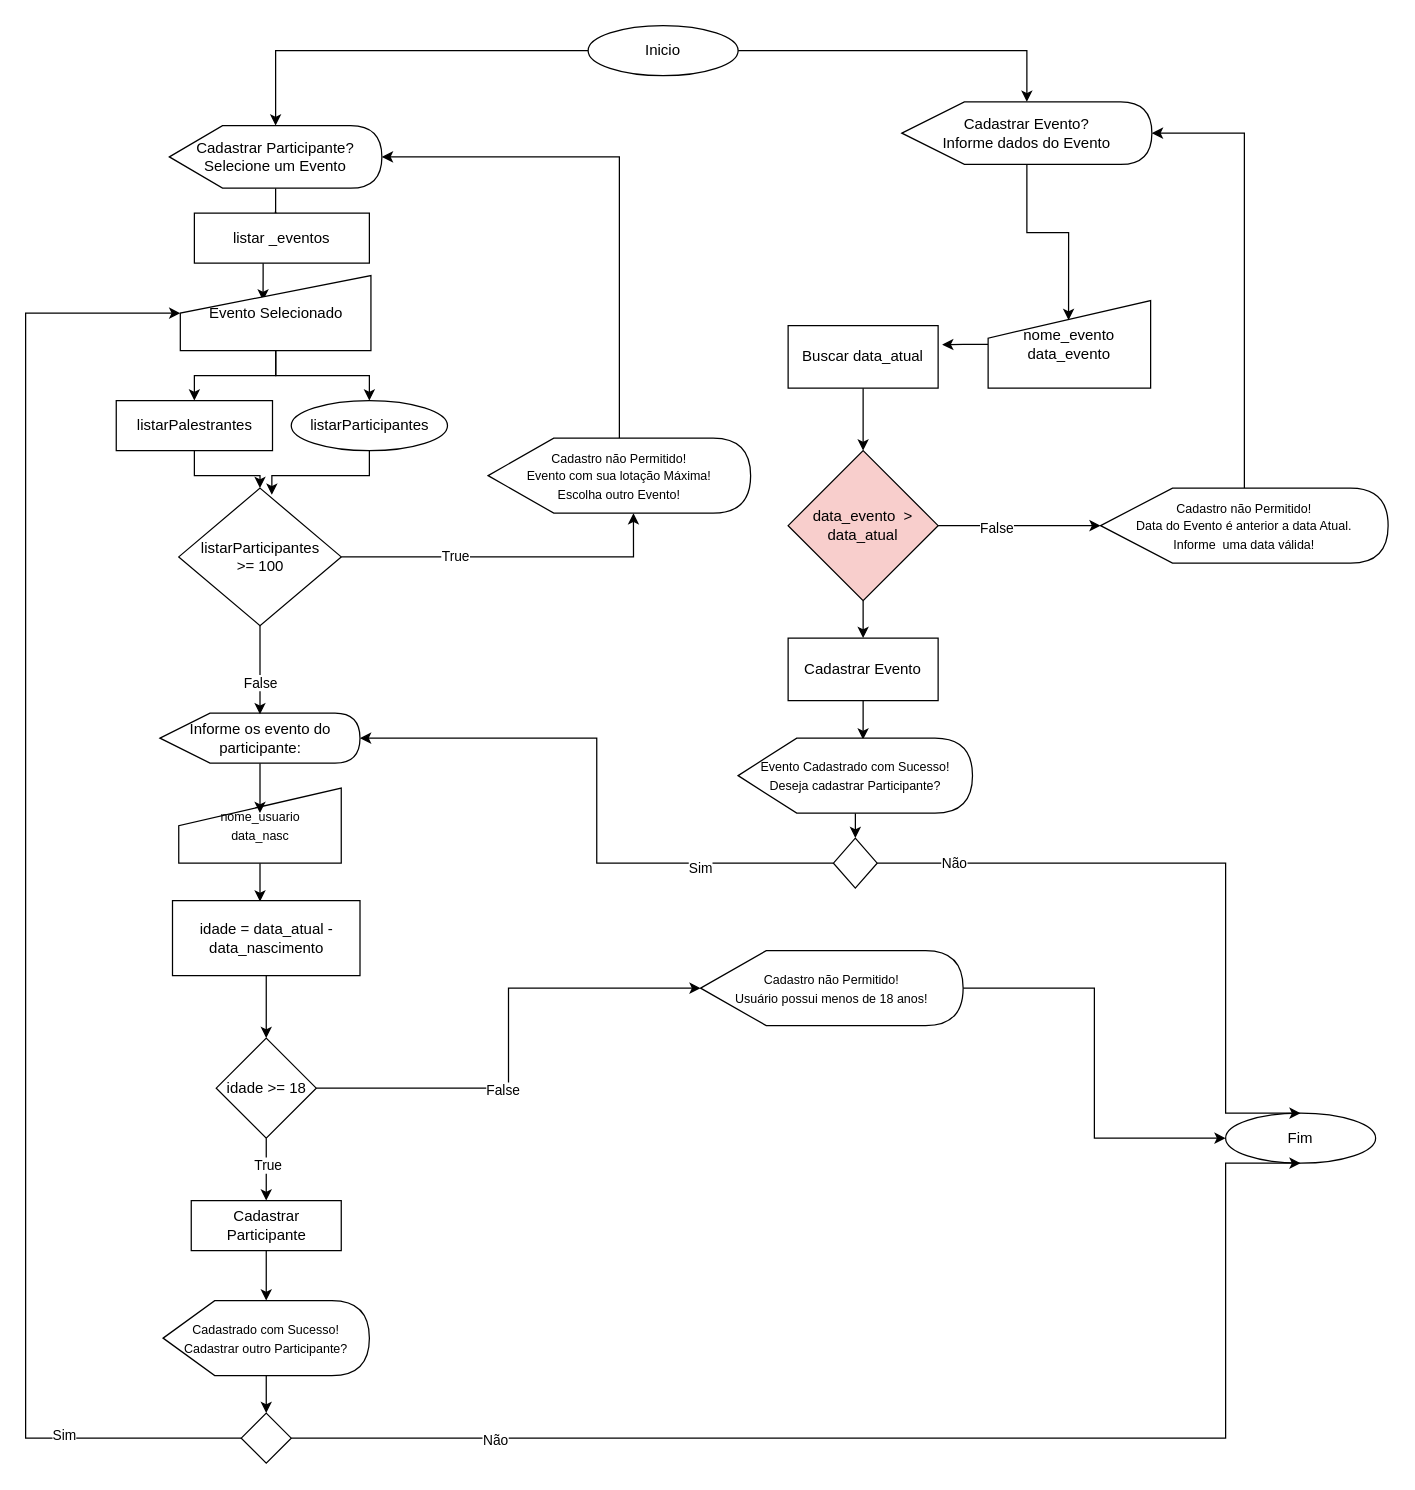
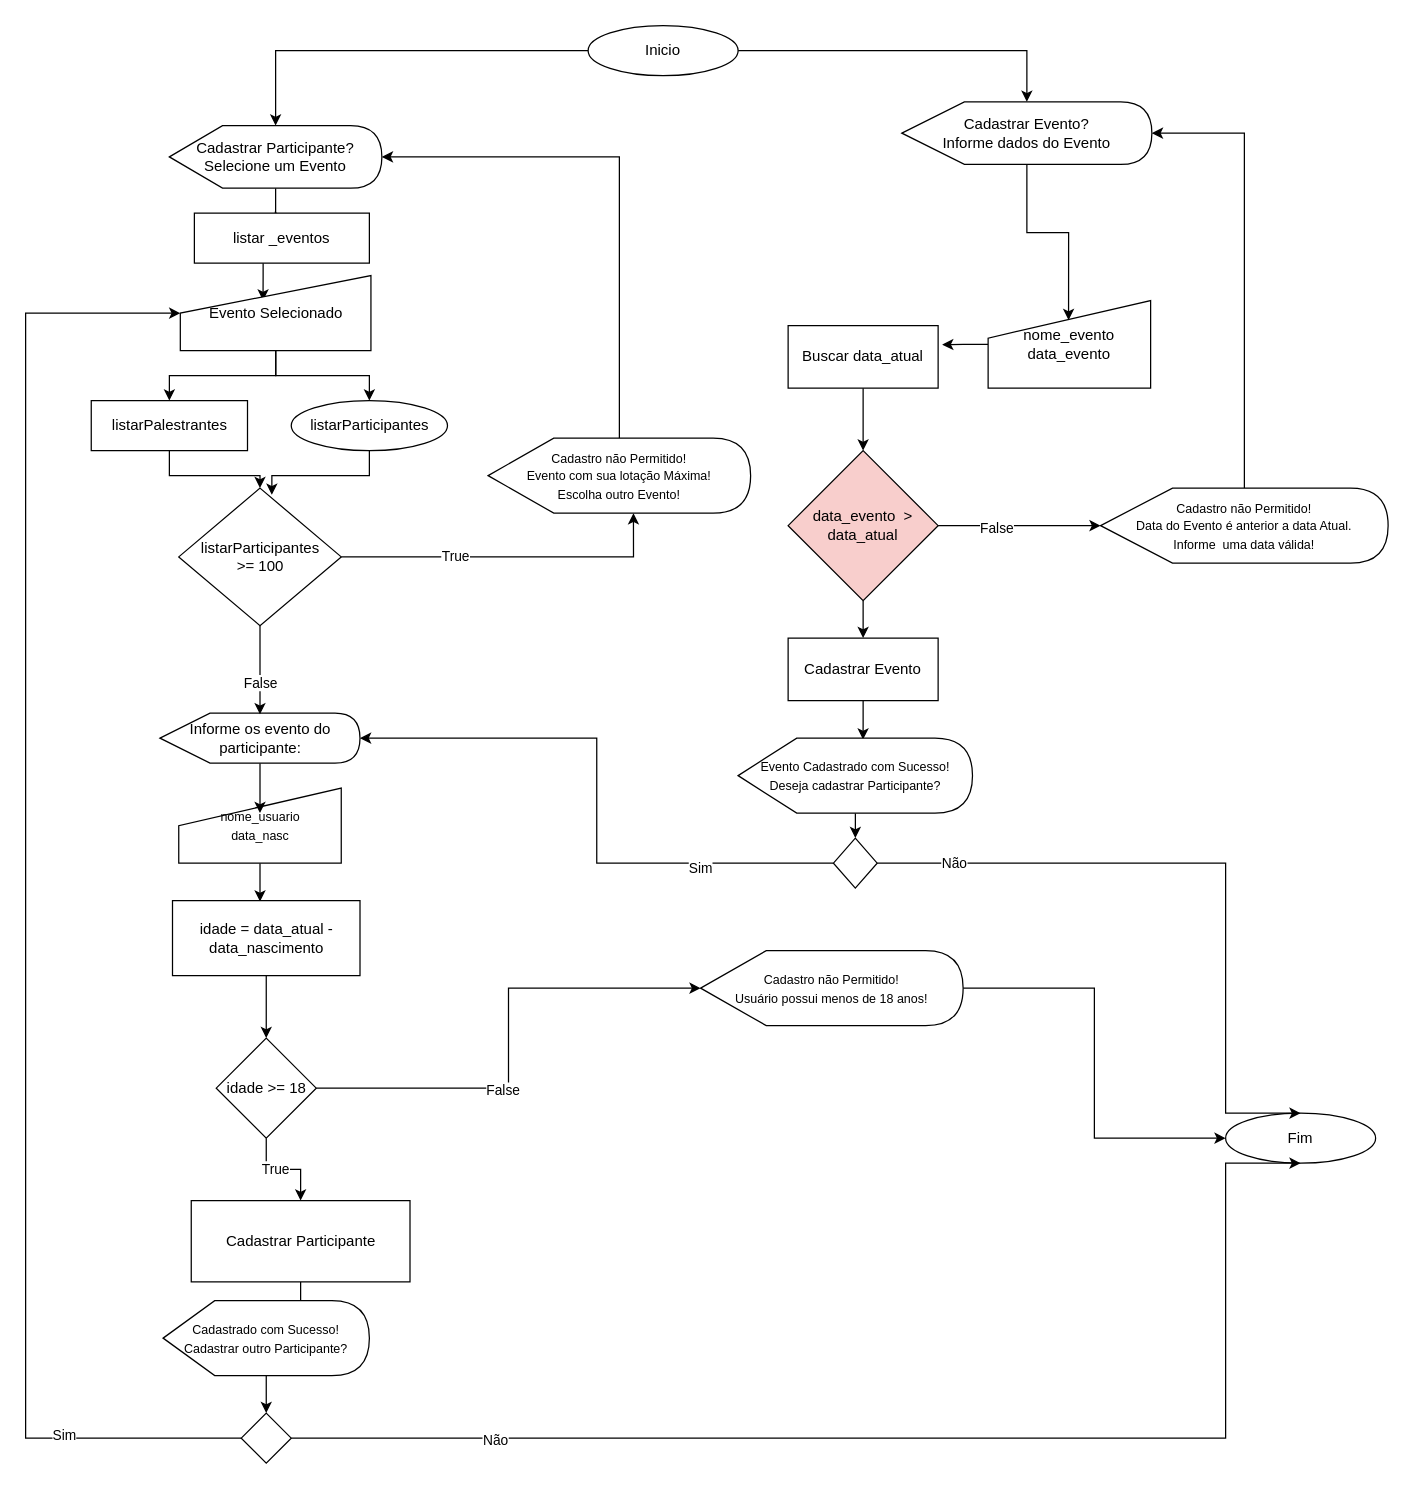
  <mxCell id="0" />
  <mxCell id="1" parent="0" />
  <mxCell id="2" style="edgeStyle=orthogonalEdgeStyle;rounded=0;orthogonalLoop=1;jettySize=auto;html=1;" edge="1" parent="1" source="4" target="46"><mxGeometry relative="1" as="geometry" /></mxCell>
  <mxCell id="3" style="edgeStyle=orthogonalEdgeStyle;rounded=0;orthogonalLoop=1;jettySize=auto;html=1;" edge="1" parent="1" source="4" target="48"><mxGeometry relative="1" as="geometry"><mxPoint x="851.25" y="100" as="targetPoint" /></mxGeometry></mxCell>
  <mxCell id="4" value="Inicio" style="ellipse;whiteSpace=wrap;html=1;" vertex="1" parent="1"><mxGeometry x="470" y="20" width="120" height="40" as="geometry" /></mxCell>
  <mxCell id="5" style="edgeStyle=orthogonalEdgeStyle;rounded=0;orthogonalLoop=1;jettySize=auto;html=1;" edge="1" parent="1" source="9" target="15"><mxGeometry relative="1" as="geometry" /></mxCell>
  <mxCell id="6" value="Text" style="edgeLabel;html=1;align=center;verticalAlign=middle;resizable=0;points=[];" vertex="1" connectable="0" parent="5"><mxGeometry x="-0.244" y="1" relative="1" as="geometry"><mxPoint as="offset" /></mxGeometry></mxCell>
  <mxCell id="7" value="False" style="edgeLabel;html=1;align=center;verticalAlign=middle;resizable=0;points=[];" vertex="1" connectable="0" parent="5"><mxGeometry x="-0.286" y="-1" relative="1" as="geometry"><mxPoint as="offset" /></mxGeometry></mxCell>
  <mxCell id="8" style="edgeStyle=orthogonalEdgeStyle;rounded=0;orthogonalLoop=1;jettySize=auto;html=1;" edge="1" parent="1" source="9" target="44"><mxGeometry relative="1" as="geometry" /></mxCell>
  <mxCell id="9" value="data_evento&amp;nbsp; &amp;gt;&lt;br&gt;data_atual" style="rhombus;whiteSpace=wrap;html=1;fillColor=#f8cecc;" vertex="1" parent="1"><mxGeometry x="630" y="360" width="120" height="120" as="geometry" /></mxCell>
  <mxCell id="10" style="edgeStyle=orthogonalEdgeStyle;rounded=0;orthogonalLoop=1;jettySize=auto;html=1;entryX=0.5;entryY=0;entryDx=0;entryDy=0;" edge="1" parent="1" source="11" target="9"><mxGeometry relative="1" as="geometry" /></mxCell>
  <mxCell id="11" value="Buscar data_atual" style="rounded=0;whiteSpace=wrap;html=1;" vertex="1" parent="1"><mxGeometry x="630" y="260" width="120" height="50" as="geometry" /></mxCell>
  <mxCell id="12" style="edgeStyle=orthogonalEdgeStyle;rounded=0;orthogonalLoop=1;jettySize=auto;html=1;entryX=1.027;entryY=0.304;entryDx=0;entryDy=0;entryPerimeter=0;" edge="1" parent="1" source="13" target="11"><mxGeometry relative="1" as="geometry" /></mxCell>
  <mxCell id="13" value="nome_evento&lt;br&gt;data_evento" style="shape=manualInput;whiteSpace=wrap;html=1;" vertex="1" parent="1"><mxGeometry x="790" y="240" width="130" height="70" as="geometry" /></mxCell>
  <mxCell id="14" style="edgeStyle=orthogonalEdgeStyle;rounded=0;orthogonalLoop=1;jettySize=auto;html=1;entryX=1;entryY=0.5;entryDx=0;entryDy=0;entryPerimeter=0;" edge="1" parent="1" source="15" target="48"><mxGeometry relative="1" as="geometry" /></mxCell>
  <mxCell id="15" value="&lt;font style=&quot;font-size: 10px&quot;&gt;Cadastro não Permitido!&lt;br&gt;Data do Evento é anterior a data Atual.&lt;br&gt;Informe&amp;nbsp; uma data válida!&lt;br&gt;&lt;/font&gt;" style="shape=display;whiteSpace=wrap;html=1;" vertex="1" parent="1"><mxGeometry x="880" y="390" width="230" height="60" as="geometry" /></mxCell>
  <mxCell id="16" style="edgeStyle=orthogonalEdgeStyle;rounded=0;orthogonalLoop=1;jettySize=auto;html=1;entryX=0.467;entryY=0.012;entryDx=0;entryDy=0;entryPerimeter=0;" edge="1" parent="1" source="17" target="21"><mxGeometry relative="1" as="geometry" /></mxCell>
  <mxCell id="17" value="&lt;font style=&quot;font-size: 10px&quot;&gt;nome_usuario&lt;br&gt;data_nasc&lt;/font&gt;" style="shape=manualInput;whiteSpace=wrap;html=1;" vertex="1" parent="1"><mxGeometry x="142.5" y="630" width="130" height="60" as="geometry" /></mxCell>
  <mxCell id="18" style="edgeStyle=orthogonalEdgeStyle;rounded=0;orthogonalLoop=1;jettySize=auto;html=1;entryX=0.5;entryY=0.333;entryDx=0;entryDy=0;entryPerimeter=0;" edge="1" parent="1" source="19" target="17"><mxGeometry relative="1" as="geometry" /></mxCell>
  <mxCell id="19" value="Informe os evento do participante:" style="shape=display;whiteSpace=wrap;html=1;" vertex="1" parent="1"><mxGeometry x="127.5" y="570" width="160" height="40" as="geometry" /></mxCell>
  <mxCell id="20" style="edgeStyle=orthogonalEdgeStyle;rounded=0;orthogonalLoop=1;jettySize=auto;html=1;entryX=0.5;entryY=0;entryDx=0;entryDy=0;" edge="1" parent="1" source="21" target="26"><mxGeometry relative="1" as="geometry" /></mxCell>
  <mxCell id="21" value="idade = data_atual - data_nascimento" style="rounded=0;whiteSpace=wrap;html=1;" vertex="1" parent="1"><mxGeometry x="137.5" y="720" width="150" height="60" as="geometry" /></mxCell>
  <mxCell id="22" style="edgeStyle=orthogonalEdgeStyle;rounded=0;orthogonalLoop=1;jettySize=auto;html=1;entryX=0;entryY=0.5;entryDx=0;entryDy=0;entryPerimeter=0;" edge="1" parent="1" source="26" target="28"><mxGeometry relative="1" as="geometry" /></mxCell>
  <mxCell id="23" value="False" style="edgeLabel;html=1;align=center;verticalAlign=middle;resizable=0;points=[];" vertex="1" connectable="0" parent="22"><mxGeometry x="-0.233" y="-1" relative="1" as="geometry"><mxPoint as="offset" /></mxGeometry></mxCell>
  <mxCell id="24" style="edgeStyle=orthogonalEdgeStyle;rounded=0;orthogonalLoop=1;jettySize=auto;html=1;entryX=0.5;entryY=0;entryDx=0;entryDy=0;" edge="1" parent="1" source="26" target="38"><mxGeometry relative="1" as="geometry" /></mxCell>
  <mxCell id="25" value="True" style="edgeLabel;html=1;align=center;verticalAlign=middle;resizable=0;points=[];" vertex="1" connectable="0" parent="24"><mxGeometry x="-0.173" y="1" relative="1" as="geometry"><mxPoint as="offset" /></mxGeometry></mxCell>
  <mxCell id="26" value="idade &amp;gt;= 18" style="rhombus;whiteSpace=wrap;html=1;" vertex="1" parent="1"><mxGeometry x="172.5" y="830" width="80" height="80" as="geometry" /></mxCell>
  <mxCell id="27" style="edgeStyle=orthogonalEdgeStyle;rounded=0;orthogonalLoop=1;jettySize=auto;html=1;entryX=0;entryY=0.5;entryDx=0;entryDy=0;" edge="1" parent="1" source="28" target="29"><mxGeometry relative="1" as="geometry" /></mxCell>
  <mxCell id="28" value="&lt;font style=&quot;font-size: 10px&quot;&gt;Cadastro não Permitido!&lt;br&gt;Usuário possui menos de 18 anos!&lt;br&gt;&lt;/font&gt;" style="shape=display;whiteSpace=wrap;html=1;" vertex="1" parent="1"><mxGeometry x="560" y="760" width="210" height="60" as="geometry" /></mxCell>
  <mxCell id="29" value="Fim" style="ellipse;whiteSpace=wrap;html=1;" vertex="1" parent="1"><mxGeometry x="980" y="890" width="120" height="40" as="geometry" /></mxCell>
  <mxCell id="30" style="edgeStyle=orthogonalEdgeStyle;rounded=0;orthogonalLoop=1;jettySize=auto;html=1;entryX=0.573;entryY=0.049;entryDx=0;entryDy=0;entryPerimeter=0;" edge="1" parent="1" source="31" target="36"><mxGeometry relative="1" as="geometry"><Array as="points"><mxPoint x="294.5" y="380" /><mxPoint x="216.5" y="380" /></Array></mxGeometry></mxCell>
  <mxCell id="31" value="listarParticipantes" style="ellipse;whiteSpace=wrap;html=1;" vertex="1" parent="1"><mxGeometry x="232.5" y="320" width="125" height="40" as="geometry" /></mxCell>
  <mxCell id="32" style="edgeStyle=orthogonalEdgeStyle;rounded=0;orthogonalLoop=1;jettySize=auto;html=1;entryX=0;entryY=0;entryDx=116.25;entryDy=60;entryPerimeter=0;" edge="1" parent="1" source="36" target="42"><mxGeometry relative="1" as="geometry"><mxPoint x="337.5" y="445" as="targetPoint" /></mxGeometry></mxCell>
  <mxCell id="33" value="True" style="edgeLabel;html=1;align=center;verticalAlign=middle;resizable=0;points=[];" vertex="1" connectable="0" parent="32"><mxGeometry x="-0.323" y="1" relative="1" as="geometry"><mxPoint as="offset" /></mxGeometry></mxCell>
  <mxCell id="34" style="edgeStyle=orthogonalEdgeStyle;rounded=0;orthogonalLoop=1;jettySize=auto;html=1;entryX=0.5;entryY=0.024;entryDx=0;entryDy=0;entryPerimeter=0;" edge="1" parent="1" source="36" target="19"><mxGeometry relative="1" as="geometry" /></mxCell>
  <mxCell id="35" value="False" style="edgeLabel;html=1;align=center;verticalAlign=middle;resizable=0;points=[];" vertex="1" connectable="0" parent="34"><mxGeometry x="0.281" relative="1" as="geometry"><mxPoint as="offset" /></mxGeometry></mxCell>
  <mxCell id="36" value="listarParticipantes&lt;br&gt;&amp;gt;= 100" style="rhombus;whiteSpace=wrap;html=1;" vertex="1" parent="1"><mxGeometry x="142.5" y="390" width="130" height="110" as="geometry" /></mxCell>
  <mxCell id="37" style="edgeStyle=orthogonalEdgeStyle;rounded=0;orthogonalLoop=1;jettySize=auto;html=1;" edge="1" parent="1" source="38" target="54"><mxGeometry relative="1" as="geometry" /></mxCell>
- <mxCell id="38" value="Cadastrar Participante" style="rounded=0;whiteSpace=wrap;html=1;" vertex="1" parent="1"><mxGeometry x="152.5" y="960" width="120" height="40" as="geometry" /></mxCell>
+ <mxCell id="38" value="Cadastrar Participante" style="rounded=0;whiteSpace=wrap;html=1;" vertex="1" parent="1"><mxGeometry x="152.5" y="960" width="175" height="65" as="geometry" /></mxCell>
  <mxCell id="39" style="edgeStyle=orthogonalEdgeStyle;rounded=0;orthogonalLoop=1;jettySize=auto;html=1;entryX=0.5;entryY=0;entryDx=0;entryDy=0;" edge="1" parent="1" source="40" target="36"><mxGeometry relative="1" as="geometry" /></mxCell>
- <mxCell id="40" value="listarPalestrantes" style="rounded=0;whiteSpace=wrap;html=1;" vertex="1" parent="1"><mxGeometry x="92.5" y="320" width="125" height="40" as="geometry" /></mxCell>
+ <mxCell id="40" value="listarPalestrantes" style="rounded=0;whiteSpace=wrap;html=1;" vertex="1" parent="1"><mxGeometry x="72.5" y="320" width="125" height="40" as="geometry" /></mxCell>
  <mxCell id="41" style="edgeStyle=orthogonalEdgeStyle;rounded=0;orthogonalLoop=1;jettySize=auto;html=1;" edge="1" parent="1" source="42" target="46"><mxGeometry relative="1" as="geometry"><Array as="points"><mxPoint x="495" y="125" /></Array></mxGeometry></mxCell>
  <mxCell id="42" value="&lt;font style=&quot;font-size: 10px&quot;&gt;Cadastro não Permitido!&lt;br&gt;Evento com sua lotação Máxima!&lt;br&gt;Escolha outro Evento!&lt;br&gt;&lt;/font&gt;" style="shape=display;whiteSpace=wrap;html=1;" vertex="1" parent="1"><mxGeometry x="390" y="350" width="210" height="60" as="geometry" /></mxCell>
  <mxCell id="43" style="edgeStyle=orthogonalEdgeStyle;rounded=0;orthogonalLoop=1;jettySize=auto;html=1;entryX=0.533;entryY=0.02;entryDx=0;entryDy=0;entryPerimeter=0;" edge="1" parent="1" source="44" target="52"><mxGeometry relative="1" as="geometry" /></mxCell>
  <mxCell id="44" value="Cadastrar Evento" style="rounded=0;whiteSpace=wrap;html=1;" vertex="1" parent="1"><mxGeometry x="630" y="510" width="120" height="50" as="geometry" /></mxCell>
  <mxCell id="45" style="edgeStyle=orthogonalEdgeStyle;rounded=0;orthogonalLoop=1;jettySize=auto;html=1;entryX=0.46;entryY=-0.04;entryDx=0;entryDy=0;entryPerimeter=0;" edge="1" parent="1" source="46" target="50"><mxGeometry relative="1" as="geometry" /></mxCell>
  <mxCell id="46" value="Cadastrar Participante?&lt;br&gt;Selecione um Evento" style="shape=display;whiteSpace=wrap;html=1;" vertex="1" parent="1"><mxGeometry x="135" y="100" width="170" height="50" as="geometry" /></mxCell>
  <mxCell id="47" style="edgeStyle=orthogonalEdgeStyle;rounded=0;orthogonalLoop=1;jettySize=auto;html=1;entryX=0.495;entryY=0.223;entryDx=0;entryDy=0;entryPerimeter=0;" edge="1" parent="1" source="48" target="13"><mxGeometry relative="1" as="geometry" /></mxCell>
  <mxCell id="48" value="Cadastrar Evento?&lt;br&gt;Informe dados do Evento" style="shape=display;whiteSpace=wrap;html=1;" vertex="1" parent="1"><mxGeometry x="721" y="81" width="200" height="50" as="geometry" /></mxCell>
  <mxCell id="49" style="edgeStyle=orthogonalEdgeStyle;rounded=0;orthogonalLoop=1;jettySize=auto;html=1;entryX=0.434;entryY=0.333;entryDx=0;entryDy=0;entryPerimeter=0;" edge="1" parent="1" source="50" target="67"><mxGeometry relative="1" as="geometry"><Array as="points"><mxPoint x="210" y="220" /><mxPoint x="210" y="220" /></Array></mxGeometry></mxCell>
  <mxCell id="50" value="listar _eventos" style="rounded=0;whiteSpace=wrap;html=1;" vertex="1" parent="1"><mxGeometry x="155" y="170" width="140" height="40" as="geometry" /></mxCell>
  <mxCell id="51" style="edgeStyle=orthogonalEdgeStyle;rounded=0;orthogonalLoop=1;jettySize=auto;html=1;" edge="1" parent="1" source="52" target="59"><mxGeometry relative="1" as="geometry" /></mxCell>
  <mxCell id="52" value="&lt;font style=&quot;font-size: 10px&quot;&gt;Evento Cadastrado com Sucesso!&lt;br&gt;Deseja cadastrar Participante?&lt;br&gt;&lt;/font&gt;" style="shape=display;whiteSpace=wrap;html=1;" vertex="1" parent="1"><mxGeometry x="590" y="590" width="187.5" height="60" as="geometry" /></mxCell>
  <mxCell id="53" style="edgeStyle=orthogonalEdgeStyle;rounded=0;orthogonalLoop=1;jettySize=auto;html=1;entryX=0.5;entryY=0;entryDx=0;entryDy=0;" edge="1" parent="1" source="54" target="64"><mxGeometry relative="1" as="geometry" /></mxCell>
  <mxCell id="54" value="&lt;font style=&quot;font-size: 10px&quot;&gt;Cadastrado com Sucesso!&lt;br&gt;Cadastrar outro Participante?&lt;br&gt;&lt;/font&gt;" style="shape=display;whiteSpace=wrap;html=1;" vertex="1" parent="1"><mxGeometry x="130" y="1040" width="165" height="60" as="geometry" /></mxCell>
  <mxCell id="55" style="edgeStyle=orthogonalEdgeStyle;rounded=0;orthogonalLoop=1;jettySize=auto;html=1;entryX=1;entryY=0.5;entryDx=0;entryDy=0;entryPerimeter=0;" edge="1" parent="1" source="59" target="19"><mxGeometry relative="1" as="geometry" /></mxCell>
  <mxCell id="56" value="Sim" style="edgeLabel;html=1;align=center;verticalAlign=middle;resizable=0;points=[];" vertex="1" connectable="0" parent="55"><mxGeometry x="-0.552" y="3" relative="1" as="geometry"><mxPoint as="offset" /></mxGeometry></mxCell>
  <mxCell id="57" style="edgeStyle=orthogonalEdgeStyle;rounded=0;orthogonalLoop=1;jettySize=auto;html=1;entryX=0.5;entryY=0;entryDx=0;entryDy=0;" edge="1" parent="1" source="59" target="29"><mxGeometry relative="1" as="geometry"><Array as="points"><mxPoint x="980" y="690" /></Array></mxGeometry></mxCell>
  <mxCell id="58" value="Não" style="edgeLabel;html=1;align=center;verticalAlign=middle;resizable=0;points=[];" vertex="1" connectable="0" parent="57"><mxGeometry x="-0.773" y="1" relative="1" as="geometry"><mxPoint as="offset" /></mxGeometry></mxCell>
  <mxCell id="59" value="" style="rhombus;whiteSpace=wrap;html=1;" vertex="1" parent="1"><mxGeometry x="666.25" y="670" width="35" height="40" as="geometry" /></mxCell>
  <mxCell id="60" style="edgeStyle=orthogonalEdgeStyle;rounded=0;orthogonalLoop=1;jettySize=auto;html=1;entryX=0.5;entryY=1;entryDx=0;entryDy=0;" edge="1" parent="1" source="64" target="29"><mxGeometry relative="1" as="geometry"><Array as="points"><mxPoint x="980" y="1150" /></Array></mxGeometry></mxCell>
  <mxCell id="61" value="Não" style="edgeLabel;html=1;align=center;verticalAlign=middle;resizable=0;points=[];" vertex="1" connectable="0" parent="60"><mxGeometry x="-0.682" y="-1" relative="1" as="geometry"><mxPoint as="offset" /></mxGeometry></mxCell>
  <mxCell id="62" style="edgeStyle=orthogonalEdgeStyle;rounded=0;orthogonalLoop=1;jettySize=auto;html=1;" edge="1" parent="1" source="64" target="67"><mxGeometry relative="1" as="geometry"><mxPoint x="140" y="270" as="targetPoint" /><Array as="points"><mxPoint x="20" y="1150" /><mxPoint x="20" y="250" /></Array></mxGeometry></mxCell>
  <mxCell id="63" value="Sim" style="edgeLabel;html=1;align=center;verticalAlign=middle;resizable=0;points=[];" vertex="1" connectable="0" parent="62"><mxGeometry x="-0.763" y="-3" relative="1" as="geometry"><mxPoint as="offset" /></mxGeometry></mxCell>
  <mxCell id="64" value="" style="rhombus;whiteSpace=wrap;html=1;" vertex="1" parent="1"><mxGeometry x="192.5" y="1130" width="40" height="40" as="geometry" /></mxCell>
  <mxCell id="65" style="edgeStyle=orthogonalEdgeStyle;rounded=0;orthogonalLoop=1;jettySize=auto;html=1;entryX=0.5;entryY=0;entryDx=0;entryDy=0;" edge="1" parent="1" source="67" target="40"><mxGeometry relative="1" as="geometry" /></mxCell>
  <mxCell id="66" style="edgeStyle=orthogonalEdgeStyle;rounded=0;orthogonalLoop=1;jettySize=auto;html=1;entryX=0.5;entryY=0;entryDx=0;entryDy=0;" edge="1" parent="1" source="67" target="31"><mxGeometry relative="1" as="geometry" /></mxCell>
  <mxCell id="67" value="Evento Selecionado" style="shape=manualInput;whiteSpace=wrap;html=1;" vertex="1" parent="1"><mxGeometry x="143.75" y="220" width="152.5" height="60" as="geometry" /></mxCell>
